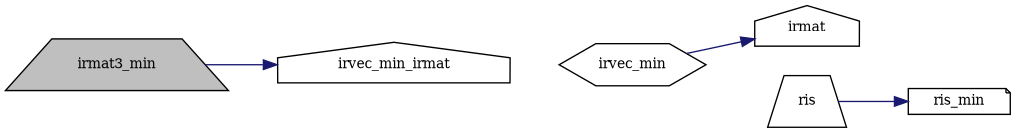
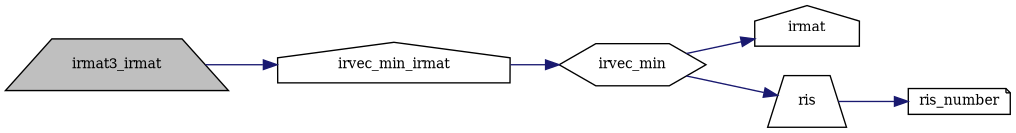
  digraph {
    fontname="DejaVu Serif"
    rankdir=LR
    node [color=black fillcolor=white fontname="DejaVu Serif" fontsize=10 shape=trapezium style=filled]
    edge [color=midnightblue fontname="DejaVu Serif" fontsize=10 labelfontname=Helvetica labelfontsize=10 style=solid]
-   n1 [fillcolor=grey75 fontcolor=black height=0.2 label=irmat3_min width=0.4]
+   n1 [fillcolor=grey75 fontcolor=black height=0.2 label=irmat3_irmat width=0.4]
    n2 [height=0.2 label=irvec_min_irmat shape=house width=0.4]
    n3 [height=0.2 label=irvec_min shape=hexagon width=0.4]
    n4 [height=0.2 label=irmat shape=house width=0.4]
    n5 [height=0.2 label=ris width=0.4]
-   n6 [height=0.2 label=ris_min shape=note width=0.4]
+   n6 [height=0.2 label=ris_number shape=note width=0.4]
    n1 -> n2
+   n2 -> n3
    n3 -> n4
+   n3 -> n5
    n5 -> n6
  }
